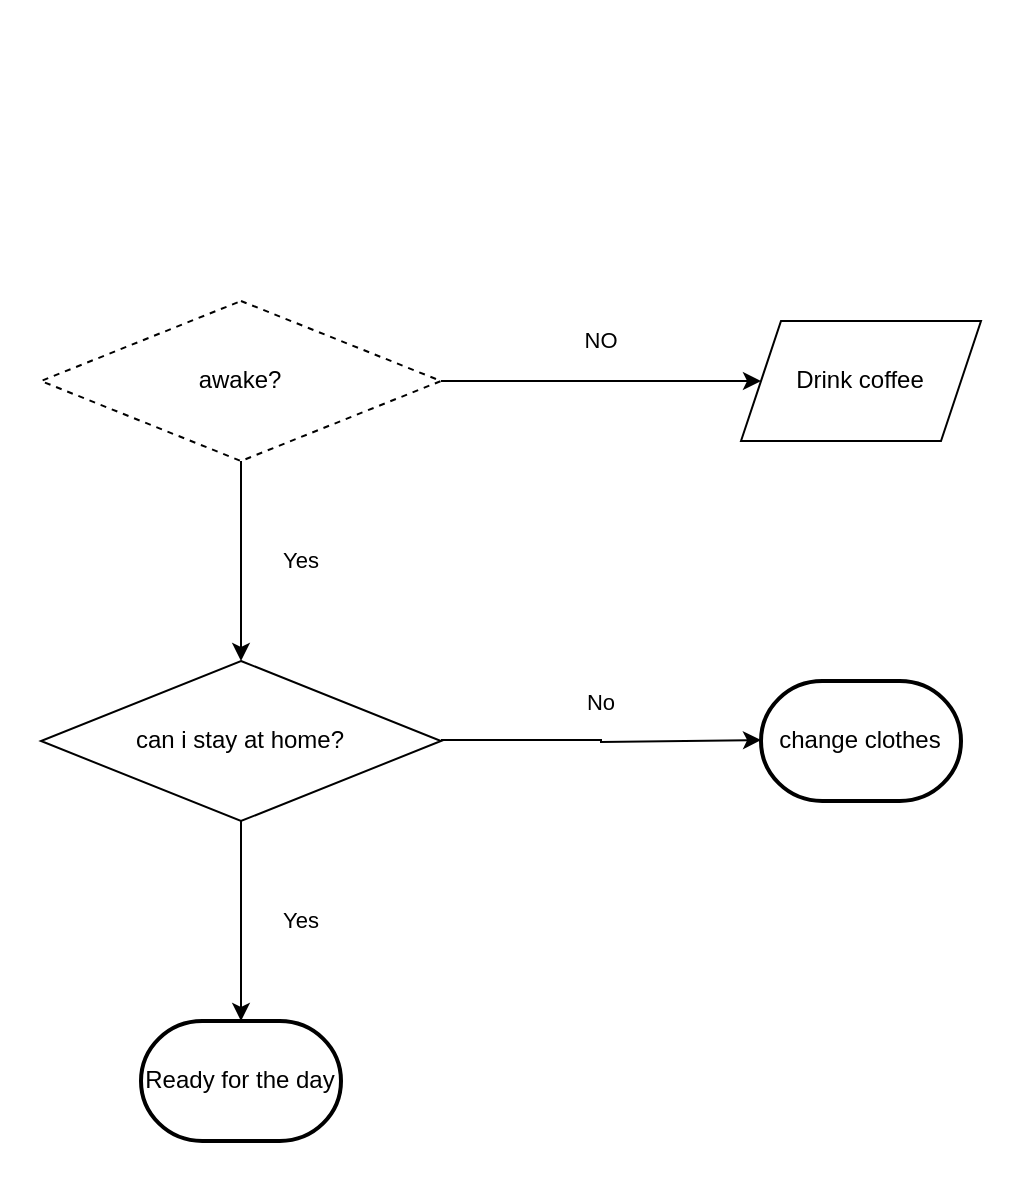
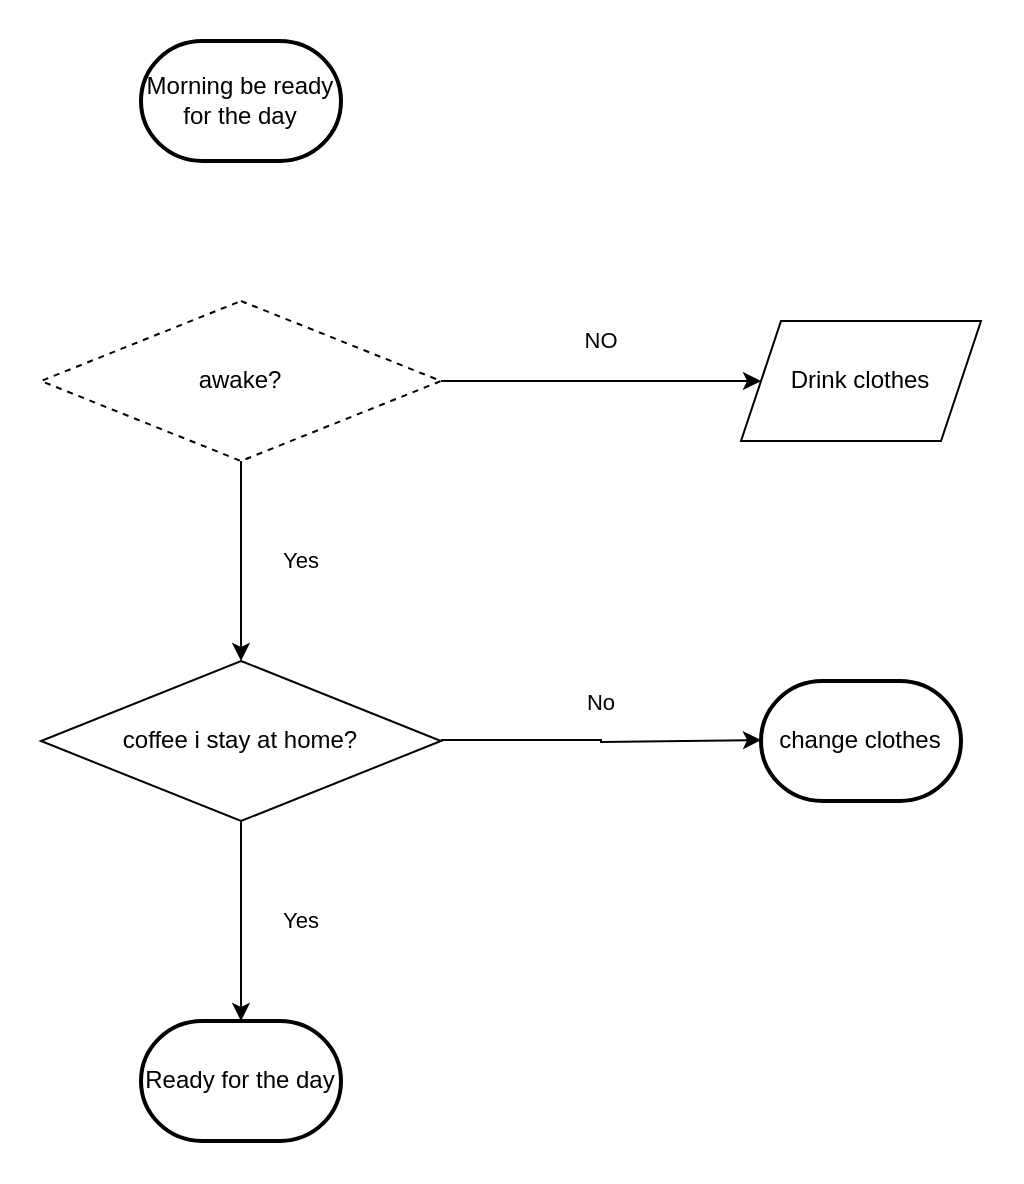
  <mxCell id="0" />
  <mxCell id="1" parent="0" />
  <mxCell id="2" value="Yes" style="edgeStyle=orthogonalEdgeStyle;rounded=0;orthogonalLoop=1;jettySize=auto;html=1;" edge="1" parent="1" source="3"><mxGeometry x="0.005" y="30" relative="1" as="geometry"><mxPoint x="120" y="330" as="targetPoint" /><mxPoint y="-1" as="offset" /></mxGeometry></mxCell>
  <mxCell id="3" value="awake?" style="rhombus;whiteSpace=wrap;html=1;dashed=1;" vertex="1" parent="1"><mxGeometry x="20" y="150" width="200" height="80" as="geometry" /></mxCell>
  <mxCell id="4" value="NO" style="endArrow=classic;html=1;rounded=0;exitX=1;exitY=0.5;exitDx=0;exitDy=0;" edge="1" parent="1" source="3"><mxGeometry y="20" width="50" height="50" relative="1" as="geometry"><mxPoint x="370" y="420" as="sourcePoint" /><mxPoint x="380" y="190" as="targetPoint" /><mxPoint as="offset" /></mxGeometry></mxCell>
  <mxCell id="5" value="No" style="edgeStyle=orthogonalEdgeStyle;rounded=0;orthogonalLoop=1;jettySize=auto;html=1;" edge="1" parent="1"><mxGeometry x="-0.006" y="-19" relative="1" as="geometry"><mxPoint x="380" y="369.5" as="targetPoint" /><mxPoint x="220" y="369.5" as="sourcePoint" /><Array as="points"><mxPoint x="300" y="369.5" /><mxPoint x="300" y="370.5" /></Array><mxPoint x="19" y="-19" as="offset" /></mxGeometry></mxCell>
  <mxCell id="6" value="Yes" style="edgeStyle=orthogonalEdgeStyle;rounded=0;orthogonalLoop=1;jettySize=auto;html=1;" edge="1" parent="1" source="7"><mxGeometry x="0.005" y="30" relative="1" as="geometry"><mxPoint x="120" y="510" as="targetPoint" /><mxPoint y="-1" as="offset" /></mxGeometry></mxCell>
- <mxCell id="7" value="can i stay at home?" style="rhombus;whiteSpace=wrap;html=1;" vertex="1" parent="1"><mxGeometry x="20" y="330" width="200" height="80" as="geometry" /></mxCell>
+ <mxCell id="7" value="coffee i stay at home?" style="rhombus;whiteSpace=wrap;html=1;" vertex="1" parent="1"><mxGeometry x="20" y="330" width="200" height="80" as="geometry" /></mxCell>
  <mxCell id="8" value="change clothes" style="strokeWidth=2;html=1;shape=mxgraph.flowchart.terminator;whiteSpace=wrap;" vertex="1" parent="1"><mxGeometry x="380" y="340" width="100" height="60" as="geometry" /></mxCell>
+ <mxCell id="9" value="Morning be ready for the day" style="strokeWidth=2;html=1;shape=mxgraph.flowchart.terminator;whiteSpace=wrap;" vertex="1" parent="1"><mxGeometry x="70" y="20" width="100" height="60" as="geometry" /></mxCell>
  <mxCell id="10" value="Ready for the day" style="strokeWidth=2;html=1;shape=mxgraph.flowchart.terminator;whiteSpace=wrap;" vertex="1" parent="1"><mxGeometry x="70" y="510" width="100" height="60" as="geometry" /></mxCell>
- <mxCell id="11" value="Drink coffee" style="shape=parallelogram;perimeter=parallelogramPerimeter;whiteSpace=wrap;html=1;fixedSize=1;" vertex="1" parent="1"><mxGeometry x="370" y="160" width="120" height="60" as="geometry" /></mxCell>
+ <mxCell id="11" value="Drink clothes" style="shape=parallelogram;perimeter=parallelogramPerimeter;whiteSpace=wrap;html=1;fixedSize=1;" vertex="1" parent="1"><mxGeometry x="370" y="160" width="120" height="60" as="geometry" /></mxCell>
